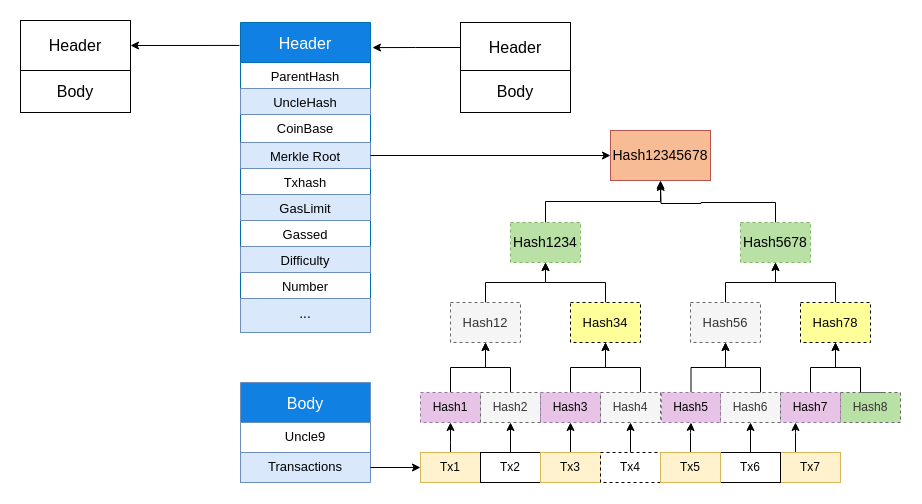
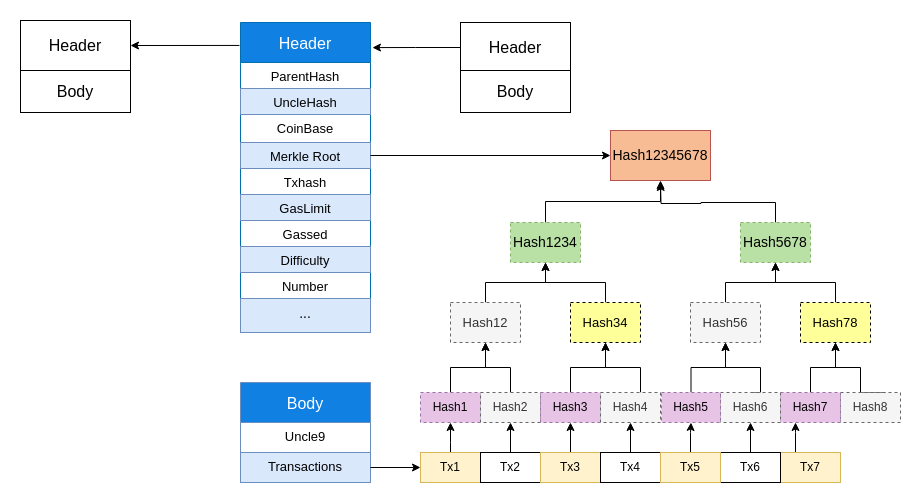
  <mxCell id="0" />
  <mxCell id="1" parent="0" />
  <mxCell id="2" style="edgeStyle=orthogonalEdgeStyle;rounded=0;orthogonalLoop=1;jettySize=auto;html=1;entryX=0.5;entryY=1;entryDx=0;entryDy=0;" edge="1" parent="1" source="3" target="34"><mxGeometry relative="1" as="geometry" /></mxCell>
  <mxCell id="3" value="Hash1" style="whiteSpace=wrap;html=1;fillColor=#E7C4E6;dashed=1;strokeColor=#9673a6;" vertex="1" parent="1"><mxGeometry x="420" y="392" width="60" height="30" as="geometry" /></mxCell>
  <mxCell id="4" style="edgeStyle=orthogonalEdgeStyle;rounded=0;orthogonalLoop=1;jettySize=auto;html=1;entryX=0.5;entryY=1;entryDx=0;entryDy=0;" edge="1" parent="1" source="5" target="34"><mxGeometry relative="1" as="geometry" /></mxCell>
  <mxCell id="5" value="Hash2" style="whiteSpace=wrap;html=1;fillColor=#f5f5f5;dashed=1;fontColor=#333333;strokeColor=#666666;" vertex="1" parent="1"><mxGeometry x="480" y="392" width="60" height="30" as="geometry" /></mxCell>
  <mxCell id="6" style="edgeStyle=orthogonalEdgeStyle;rounded=0;orthogonalLoop=1;jettySize=auto;html=1;exitX=0.5;exitY=0;exitDx=0;exitDy=0;entryX=0.5;entryY=1;entryDx=0;entryDy=0;" edge="1" parent="1" source="7" target="36"><mxGeometry relative="1" as="geometry" /></mxCell>
  <mxCell id="7" value="Hash3" style="whiteSpace=wrap;html=1;fillColor=#E7C4E6;dashed=1;strokeColor=#9673a6;" vertex="1" parent="1"><mxGeometry x="540" y="392" width="60" height="30" as="geometry" /></mxCell>
  <mxCell id="8" style="edgeStyle=orthogonalEdgeStyle;rounded=0;orthogonalLoop=1;jettySize=auto;html=1;exitX=0.75;exitY=0;exitDx=0;exitDy=0;entryX=0.5;entryY=1;entryDx=0;entryDy=0;" edge="1" parent="1" source="9" target="40"><mxGeometry relative="1" as="geometry"><Array as="points"><mxPoint x="860" y="392" /><mxPoint x="860" y="367" /><mxPoint x="835" y="367" /></Array></mxGeometry></mxCell>
- <mxCell id="9" value="Hash8" style="whiteSpace=wrap;html=1;fillColor=#b9e0a5;dashed=1;fontColor=#333333;strokeColor=#666666;" vertex="1" parent="1"><mxGeometry x="840" y="392" width="60" height="30" as="geometry" /></mxCell>
+ <mxCell id="9" value="Hash8" style="whiteSpace=wrap;html=1;fillColor=#f5f5f5;dashed=1;fontColor=#333333;strokeColor=#666666;" vertex="1" parent="1"><mxGeometry x="840" y="392" width="60" height="30" as="geometry" /></mxCell>
  <mxCell id="10" style="edgeStyle=orthogonalEdgeStyle;rounded=0;orthogonalLoop=1;jettySize=auto;html=1;exitX=0.5;exitY=0;exitDx=0;exitDy=0;entryX=0.5;entryY=1;entryDx=0;entryDy=0;" edge="1" parent="1" source="11" target="40"><mxGeometry relative="1" as="geometry" /></mxCell>
  <mxCell id="11" value="Hash7" style="whiteSpace=wrap;html=1;fillColor=#E7C4E6;dashed=1;strokeColor=#9673a6;" vertex="1" parent="1"><mxGeometry x="780" y="392" width="60" height="30" as="geometry" /></mxCell>
  <mxCell id="12" style="edgeStyle=orthogonalEdgeStyle;rounded=0;orthogonalLoop=1;jettySize=auto;html=1;exitX=0.5;exitY=0;exitDx=0;exitDy=0;entryX=0.5;entryY=1;entryDx=0;entryDy=0;" edge="1" parent="1" source="13" target="38"><mxGeometry relative="1" as="geometry"><Array as="points"><mxPoint x="760" y="392" /><mxPoint x="760" y="367" /><mxPoint x="725" y="367" /></Array></mxGeometry></mxCell>
  <mxCell id="13" value="Hash6" style="whiteSpace=wrap;html=1;fillColor=#f5f5f5;dashed=1;fontColor=#333333;strokeColor=#666666;" vertex="1" parent="1"><mxGeometry x="720" y="392" width="60" height="30" as="geometry" /></mxCell>
  <mxCell id="14" style="edgeStyle=orthogonalEdgeStyle;rounded=0;orthogonalLoop=1;jettySize=auto;html=1;exitX=0.5;exitY=0;exitDx=0;exitDy=0;entryX=0.5;entryY=1;entryDx=0;entryDy=0;" edge="1" parent="1" source="15" target="38"><mxGeometry relative="1" as="geometry" /></mxCell>
  <mxCell id="15" value="Hash5" style="whiteSpace=wrap;html=1;fillColor=#E7C4E6;dashed=1;strokeColor=#9673a6;" vertex="1" parent="1"><mxGeometry x="661" y="392" width="59" height="30" as="geometry" /></mxCell>
  <mxCell id="16" style="edgeStyle=orthogonalEdgeStyle;rounded=0;orthogonalLoop=1;jettySize=auto;html=1;entryX=0.5;entryY=1;entryDx=0;entryDy=0;" edge="1" parent="1" source="17" target="36"><mxGeometry relative="1" as="geometry"><Array as="points"><mxPoint x="640" y="367" /><mxPoint x="605" y="367" /></Array></mxGeometry></mxCell>
  <mxCell id="17" value="Hash4" style="whiteSpace=wrap;html=1;fillColor=#f5f5f5;dashed=1;fontColor=#333333;strokeColor=#666666;" vertex="1" parent="1"><mxGeometry x="600" y="392" width="60" height="30" as="geometry" /></mxCell>
  <mxCell id="18" value="" style="edgeStyle=orthogonalEdgeStyle;rounded=0;orthogonalLoop=1;jettySize=auto;html=1;entryX=0.5;entryY=1;entryDx=0;entryDy=0;" edge="1" parent="1" source="19" target="3"><mxGeometry relative="1" as="geometry"><Array as="points"><mxPoint x="450" y="442" /><mxPoint x="450" y="442" /></Array></mxGeometry></mxCell>
  <mxCell id="19" value="Tx1" style="whiteSpace=wrap;html=1;fillColor=#fff2cc;strokeColor=#d6b656;" vertex="1" parent="1"><mxGeometry x="420" y="452" width="60" height="30" as="geometry" /></mxCell>
  <mxCell id="20" style="edgeStyle=orthogonalEdgeStyle;rounded=0;orthogonalLoop=1;jettySize=auto;html=1;" edge="1" parent="1" source="21" target="5"><mxGeometry relative="1" as="geometry" /></mxCell>
  <mxCell id="21" value="Tx2" style="whiteSpace=wrap;html=1;" vertex="1" parent="1"><mxGeometry x="480" y="452" width="60" height="30" as="geometry" /></mxCell>
  <mxCell id="22" style="edgeStyle=orthogonalEdgeStyle;rounded=0;orthogonalLoop=1;jettySize=auto;html=1;entryX=0.5;entryY=1;entryDx=0;entryDy=0;" edge="1" parent="1" source="23" target="7"><mxGeometry relative="1" as="geometry" /></mxCell>
  <mxCell id="23" value="Tx3" style="whiteSpace=wrap;html=1;fillColor=#fff2cc;strokeColor=#d6b656;" vertex="1" parent="1"><mxGeometry x="540" y="452" width="60" height="30" as="geometry" /></mxCell>
  <mxCell id="24" value="" style="edgeStyle=orthogonalEdgeStyle;rounded=0;orthogonalLoop=1;jettySize=auto;html=1;" edge="1" parent="1" source="25" target="17"><mxGeometry relative="1" as="geometry" /></mxCell>
- <mxCell id="25" value="Tx4" style="whiteSpace=wrap;html=1;fillColor=default;dashed=1;" vertex="1" parent="1"><mxGeometry x="600" y="452" width="60" height="30" as="geometry" /></mxCell>
+ <mxCell id="25" value="Tx4" style="whiteSpace=wrap;html=1;fillColor=default;" vertex="1" parent="1"><mxGeometry x="600" y="452" width="60" height="30" as="geometry" /></mxCell>
  <mxCell id="26" style="edgeStyle=orthogonalEdgeStyle;rounded=0;orthogonalLoop=1;jettySize=auto;html=1;entryX=0.25;entryY=1;entryDx=0;entryDy=0;" edge="1" parent="1" source="27" target="11"><mxGeometry relative="1" as="geometry"><Array as="points"><mxPoint x="795" y="432" /><mxPoint x="795" y="432" /></Array></mxGeometry></mxCell>
  <mxCell id="27" value="Tx7" style="whiteSpace=wrap;html=1;fillColor=#fff2cc;strokeColor=#d6b656;" vertex="1" parent="1"><mxGeometry x="780" y="452" width="60" height="30" as="geometry" /></mxCell>
  <mxCell id="28" style="edgeStyle=orthogonalEdgeStyle;rounded=0;orthogonalLoop=1;jettySize=auto;html=1;entryX=0.5;entryY=1;entryDx=0;entryDy=0;" edge="1" parent="1" source="29" target="13"><mxGeometry relative="1" as="geometry" /></mxCell>
  <mxCell id="29" value="Tx6" style="whiteSpace=wrap;html=1;fillColor=default;" vertex="1" parent="1"><mxGeometry x="720" y="452" width="60" height="30" as="geometry" /></mxCell>
  <mxCell id="30" style="edgeStyle=orthogonalEdgeStyle;rounded=0;orthogonalLoop=1;jettySize=auto;html=1;entryX=0.5;entryY=1;entryDx=0;entryDy=0;" edge="1" parent="1" source="31" target="15"><mxGeometry relative="1" as="geometry" /></mxCell>
  <mxCell id="31" value="Tx5" style="whiteSpace=wrap;html=1;fillColor=#fff2cc;strokeColor=#d6b656;" vertex="1" parent="1"><mxGeometry x="660" y="452" width="60" height="30" as="geometry" /></mxCell>
  <mxCell id="32" style="edgeStyle=orthogonalEdgeStyle;rounded=0;orthogonalLoop=1;jettySize=auto;html=1;exitX=0.5;exitY=1;exitDx=0;exitDy=0;" edge="1" parent="1" source="25" target="25"><mxGeometry relative="1" as="geometry" /></mxCell>
  <mxCell id="33" style="edgeStyle=orthogonalEdgeStyle;rounded=0;orthogonalLoop=1;jettySize=auto;html=1;exitX=0.5;exitY=0;exitDx=0;exitDy=0;entryX=0.5;entryY=1;entryDx=0;entryDy=0;" edge="1" parent="1" source="34" target="42"><mxGeometry relative="1" as="geometry" /></mxCell>
  <mxCell id="34" value="&lt;font style=&quot;font-size: 13px&quot;&gt;Hash12&lt;/font&gt;" style="whiteSpace=wrap;html=1;fillColor=#f5f5f5;dashed=1;strokeColor=#666666;fontColor=#333333;" vertex="1" parent="1"><mxGeometry x="450" y="302" width="70" height="40" as="geometry" /></mxCell>
  <mxCell id="35" style="edgeStyle=orthogonalEdgeStyle;rounded=0;orthogonalLoop=1;jettySize=auto;html=1;entryX=0.5;entryY=1;entryDx=0;entryDy=0;" edge="1" parent="1" source="36" target="42"><mxGeometry relative="1" as="geometry" /></mxCell>
  <mxCell id="36" value="&lt;font style=&quot;font-size: 13px&quot;&gt;Hash34&lt;/font&gt;" style="whiteSpace=wrap;html=1;fillColor=#FFFF99;dashed=1;" vertex="1" parent="1"><mxGeometry x="570" y="302" width="70" height="40" as="geometry" /></mxCell>
  <mxCell id="37" style="edgeStyle=orthogonalEdgeStyle;rounded=0;orthogonalLoop=1;jettySize=auto;html=1;exitX=0.5;exitY=0;exitDx=0;exitDy=0;entryX=0.5;entryY=1;entryDx=0;entryDy=0;" edge="1" parent="1" source="38" target="44"><mxGeometry relative="1" as="geometry" /></mxCell>
  <mxCell id="38" value="&lt;font style=&quot;font-size: 13px&quot;&gt;Hash56&lt;/font&gt;" style="whiteSpace=wrap;html=1;fillColor=#f5f5f5;dashed=1;strokeColor=#666666;fontColor=#333333;" vertex="1" parent="1"><mxGeometry x="690" y="302" width="70" height="40" as="geometry" /></mxCell>
  <mxCell id="39" style="edgeStyle=orthogonalEdgeStyle;rounded=0;orthogonalLoop=1;jettySize=auto;html=1;exitX=0.5;exitY=0;exitDx=0;exitDy=0;entryX=0.5;entryY=1;entryDx=0;entryDy=0;" edge="1" parent="1" source="40" target="44"><mxGeometry relative="1" as="geometry" /></mxCell>
  <mxCell id="40" value="&lt;font style=&quot;font-size: 13px&quot;&gt;Hash78&lt;/font&gt;" style="whiteSpace=wrap;html=1;fillColor=#FFFF99;dashed=1;" vertex="1" parent="1"><mxGeometry x="800" y="302" width="70" height="40" as="geometry" /></mxCell>
  <mxCell id="41" style="edgeStyle=orthogonalEdgeStyle;rounded=0;orthogonalLoop=1;jettySize=auto;html=1;exitX=0.5;exitY=0;exitDx=0;exitDy=0;entryX=0.5;entryY=1;entryDx=0;entryDy=0;" edge="1" parent="1" source="42" target="45"><mxGeometry relative="1" as="geometry" /></mxCell>
  <mxCell id="42" value="&lt;font style=&quot;font-size: 14px&quot;&gt;Hash1234&lt;/font&gt;" style="whiteSpace=wrap;html=1;fillColor=#B9E0A5;dashed=1;strokeColor=#82b366;" vertex="1" parent="1"><mxGeometry x="510" y="222" width="70" height="40" as="geometry" /></mxCell>
  <mxCell id="43" style="edgeStyle=orthogonalEdgeStyle;rounded=0;orthogonalLoop=1;jettySize=auto;html=1;exitX=0.5;exitY=0;exitDx=0;exitDy=0;" edge="1" parent="1" source="44"><mxGeometry relative="1" as="geometry"><mxPoint x="660" y="182" as="targetPoint" /></mxGeometry></mxCell>
  <mxCell id="44" value="&lt;font style=&quot;font-size: 14px&quot;&gt;Hash5678&lt;/font&gt;" style="whiteSpace=wrap;html=1;fillColor=#B9E0A5;dashed=1;strokeColor=#82b366;" vertex="1" parent="1"><mxGeometry x="740" y="222" width="70" height="40" as="geometry" /></mxCell>
  <mxCell id="45" value="&lt;font style=&quot;font-size: 14px&quot;&gt;Hash12345678&lt;/font&gt;" style="whiteSpace=wrap;html=1;fillColor=#F8BC95;strokeColor=#b85450;" vertex="1" parent="1"><mxGeometry x="610" y="130" width="100" height="50" as="geometry" /></mxCell>
  <mxCell id="46" value="Header" style="swimlane;fontStyle=0;childLayout=stackLayout;horizontal=1;startSize=40;fillColor=#1080E2;horizontalStack=0;resizeParent=1;resizeParentMax=0;resizeLast=0;collapsible=1;marginBottom=0;fontSize=16;fontColor=#ffffff;strokeColor=#006EAF;" vertex="1" parent="1"><mxGeometry x="240" y="22" width="130" height="310" as="geometry"><mxRectangle x="80" y="210" width="80" height="26" as="alternateBounds" /></mxGeometry></mxCell>
  <mxCell id="47" value="ParentHash" style="text;strokeColor=none;fillColor=none;align=center;verticalAlign=top;spacingLeft=4;spacingRight=4;overflow=hidden;rotatable=0;points=[[0,0.5],[1,0.5]];portConstraint=eastwest;fontSize=13;" vertex="1" parent="46"><mxGeometry y="40" width="130" height="26" as="geometry" /></mxCell>
  <mxCell id="48" value="UncleHash" style="text;strokeColor=#6c8ebf;fillColor=#dae8fc;align=center;verticalAlign=top;spacingLeft=4;spacingRight=4;overflow=hidden;rotatable=0;points=[[0,0.5],[1,0.5]];portConstraint=eastwest;fontSize=13;" vertex="1" parent="46"><mxGeometry y="66" width="130" height="26" as="geometry" /></mxCell>
  <mxCell id="49" value="CoinBase" style="text;strokeColor=none;fillColor=none;align=center;verticalAlign=top;spacingLeft=4;spacingRight=4;overflow=hidden;rotatable=0;points=[[0,0.5],[1,0.5]];portConstraint=eastwest;fontSize=13;fontStyle=0" vertex="1" parent="46"><mxGeometry y="92" width="130" height="28" as="geometry" /></mxCell>
  <mxCell id="50" value="Merkle Root" style="text;strokeColor=#6c8ebf;fillColor=#dae8fc;align=center;verticalAlign=top;spacingLeft=4;spacingRight=4;overflow=hidden;rotatable=0;points=[[0,0.5],[1,0.5]];portConstraint=eastwest;fontSize=13;" vertex="1" parent="46"><mxGeometry y="120" width="130" height="26" as="geometry" /></mxCell>
  <mxCell id="51" value="Txhash" style="text;strokeColor=none;fillColor=none;align=center;verticalAlign=top;spacingLeft=4;spacingRight=4;overflow=hidden;rotatable=0;points=[[0,0.5],[1,0.5]];portConstraint=eastwest;fontSize=13;" vertex="1" parent="46"><mxGeometry y="146" width="130" height="26" as="geometry" /></mxCell>
  <mxCell id="52" value="GasLimit" style="text;strokeColor=#6c8ebf;fillColor=#dae8fc;align=center;verticalAlign=top;spacingLeft=4;spacingRight=4;overflow=hidden;rotatable=0;points=[[0,0.5],[1,0.5]];portConstraint=eastwest;fontSize=13;" vertex="1" parent="46"><mxGeometry y="172" width="130" height="26" as="geometry" /></mxCell>
  <mxCell id="53" value="Gassed" style="text;strokeColor=none;fillColor=none;align=center;verticalAlign=top;spacingLeft=4;spacingRight=4;overflow=hidden;rotatable=0;points=[[0,0.5],[1,0.5]];portConstraint=eastwest;fontSize=13;" vertex="1" parent="46"><mxGeometry y="198" width="130" height="26" as="geometry" /></mxCell>
  <mxCell id="54" value="Difficulty" style="text;strokeColor=#6c8ebf;fillColor=#dae8fc;align=center;verticalAlign=top;spacingLeft=4;spacingRight=4;overflow=hidden;rotatable=0;points=[[0,0.5],[1,0.5]];portConstraint=eastwest;fontSize=13;" vertex="1" parent="46"><mxGeometry y="224" width="130" height="26" as="geometry" /></mxCell>
  <mxCell id="55" value="Number" style="text;strokeColor=none;fillColor=none;align=center;verticalAlign=top;spacingLeft=4;spacingRight=4;overflow=hidden;rotatable=0;points=[[0,0.5],[1,0.5]];portConstraint=eastwest;fontSize=13;" vertex="1" parent="46"><mxGeometry y="250" width="130" height="26" as="geometry" /></mxCell>
  <mxCell id="56" value="..." style="text;strokeColor=#6c8ebf;fillColor=#dae8fc;align=center;verticalAlign=top;spacingLeft=4;spacingRight=4;overflow=hidden;rotatable=0;points=[[0,0.5],[1,0.5]];portConstraint=eastwest;fontSize=14;" vertex="1" parent="46"><mxGeometry y="276" width="130" height="34" as="geometry" /></mxCell>
  <mxCell id="57" style="edgeStyle=orthogonalEdgeStyle;rounded=0;orthogonalLoop=1;jettySize=auto;html=1;entryX=0;entryY=0.5;entryDx=0;entryDy=0;fontSize=16;" edge="1" parent="1" source="50" target="45"><mxGeometry relative="1" as="geometry" /></mxCell>
  <mxCell id="58" value="Body" style="swimlane;fontStyle=0;childLayout=stackLayout;horizontal=1;startSize=40;fillColor=#1080E2;horizontalStack=0;resizeParent=1;resizeParentMax=0;resizeLast=0;collapsible=1;marginBottom=0;fontSize=16;strokeColor=#6c8ebf;fontColor=#FFFFFF;" vertex="1" parent="1"><mxGeometry x="240" y="382" width="130" height="100" as="geometry"><mxRectangle x="80" y="210" width="80" height="26" as="alternateBounds" /></mxGeometry></mxCell>
  <mxCell id="59" value="Uncle9" style="text;strokeColor=none;fillColor=none;align=center;verticalAlign=top;spacingLeft=4;spacingRight=4;overflow=hidden;rotatable=0;points=[[0,0.5],[1,0.5]];portConstraint=eastwest;fontSize=13;" vertex="1" parent="58"><mxGeometry y="40" width="130" height="30" as="geometry" /></mxCell>
  <mxCell id="60" value="Transactions" style="text;strokeColor=#6c8ebf;fillColor=#dae8fc;align=center;verticalAlign=top;spacingLeft=4;spacingRight=4;overflow=hidden;rotatable=0;points=[[0,0.5],[1,0.5]];portConstraint=eastwest;fontSize=13;" vertex="1" parent="58"><mxGeometry y="70" width="130" height="30" as="geometry" /></mxCell>
  <mxCell id="61" style="edgeStyle=orthogonalEdgeStyle;rounded=0;orthogonalLoop=1;jettySize=auto;html=1;exitX=1;exitY=0.5;exitDx=0;exitDy=0;fontSize=16;" edge="1" parent="1" source="60" target="19"><mxGeometry relative="1" as="geometry" /></mxCell>
  <mxCell id="62" style="edgeStyle=orthogonalEdgeStyle;rounded=0;orthogonalLoop=1;jettySize=auto;html=1;entryX=1.015;entryY=0.081;entryDx=0;entryDy=0;entryPerimeter=0;fontSize=16;fontColor=#000000;" edge="1" parent="1" source="63" target="46"><mxGeometry relative="1" as="geometry" /></mxCell>
  <mxCell id="63" value="Header" style="rounded=0;whiteSpace=wrap;html=1;fontSize=16;fontColor=#000000;fillColor=#FFFFFF;" vertex="1" parent="1"><mxGeometry x="460" y="22" width="110" height="50" as="geometry" /></mxCell>
  <mxCell id="64" value="Body" style="rounded=0;whiteSpace=wrap;html=1;fontSize=16;fontColor=#000000;fillColor=#FFFFFF;" vertex="1" parent="1"><mxGeometry x="460" y="70" width="110" height="42" as="geometry" /></mxCell>
  <mxCell id="65" value="Body" style="rounded=0;whiteSpace=wrap;html=1;fontSize=16;fontColor=#000000;fillColor=#FFFFFF;" vertex="1" parent="1"><mxGeometry x="20" y="70" width="110" height="42" as="geometry" /></mxCell>
  <mxCell id="66" value="Header" style="rounded=0;whiteSpace=wrap;html=1;fontSize=16;fontColor=#000000;fillColor=#FFFFFF;" vertex="1" parent="1"><mxGeometry x="20" y="20" width="110" height="50" as="geometry" /></mxCell>
  <mxCell id="67" value="" style="endArrow=classic;html=1;rounded=0;fontSize=16;fontColor=#000000;entryX=1;entryY=0.5;entryDx=0;entryDy=0;exitX=-0.008;exitY=0.074;exitDx=0;exitDy=0;exitPerimeter=0;" edge="1" parent="1" source="46" target="66"><mxGeometry width="50" height="50" relative="1" as="geometry"><mxPoint x="230" y="52" as="sourcePoint" /><mxPoint x="200" y="52" as="targetPoint" /></mxGeometry></mxCell>
